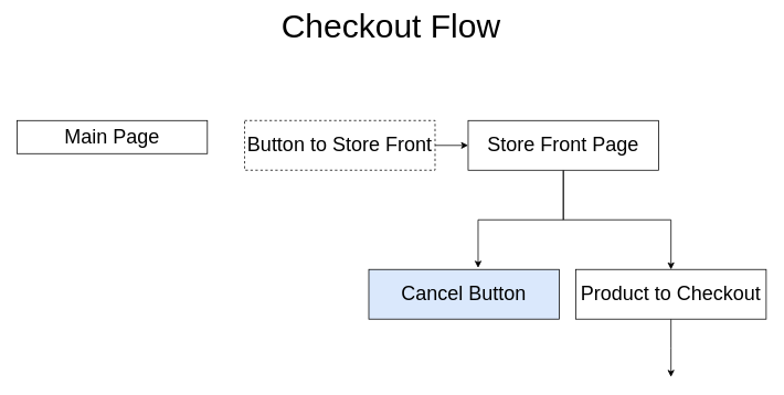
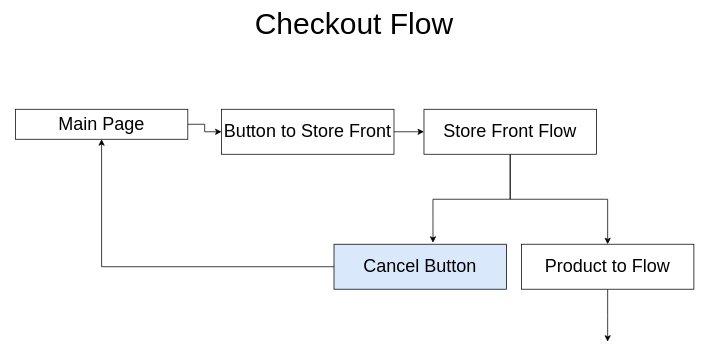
  <mxCell id="0" />
  <mxCell id="1" parent="0" />
  <mxCell id="2" value="Checkout Flow" style="text;html=1;strokeColor=none;fillColor=none;align=center;verticalAlign=middle;whiteSpace=wrap;rounded=0;fontSize=40;" parent="1" vertex="1"><mxGeometry x="302" y="20" width="340" height="20" as="geometry" /></mxCell>
  <mxCell id="3" value="" style="edgeStyle=orthogonalEdgeStyle;rounded=0;orthogonalLoop=1;jettySize=auto;html=1;fontSize=24;" parent="1" source="4" target="7" edge="1"><mxGeometry relative="1" as="geometry" /></mxCell>
- <mxCell id="4" value="Button to Store Front" style="rounded=0;whiteSpace=wrap;html=1;fontSize=24;dashed=1;" parent="1" vertex="1"><mxGeometry x="295" y="145" width="230" height="60" as="geometry" /></mxCell>
+ <mxCell id="4" value="Button to Store Front" style="rounded=0;whiteSpace=wrap;html=1;fontSize=24;" parent="1" vertex="1"><mxGeometry x="295" y="145" width="230" height="60" as="geometry" /></mxCell>
  <mxCell id="5" style="edgeStyle=orthogonalEdgeStyle;rounded=0;orthogonalLoop=1;jettySize=auto;html=1;entryX=0.574;entryY=-0.033;entryDx=0;entryDy=0;entryPerimeter=0;fontSize=24;" parent="1" source="7" target="9" edge="1"><mxGeometry relative="1" as="geometry"><Array as="points"><mxPoint x="680" y="265" /><mxPoint x="577" y="265" /></Array></mxGeometry></mxCell>
  <mxCell id="6" style="edgeStyle=orthogonalEdgeStyle;rounded=0;orthogonalLoop=1;jettySize=auto;html=1;entryX=0.5;entryY=0;entryDx=0;entryDy=0;fontSize=24;" parent="1" source="7" target="13" edge="1"><mxGeometry relative="1" as="geometry" /></mxCell>
- <mxCell id="7" value="Store Front Page" style="rounded=0;whiteSpace=wrap;html=1;fontSize=24;" parent="1" vertex="1"><mxGeometry x="565" y="145" width="230" height="60" as="geometry" /></mxCell>
+ <mxCell id="7" value="Store Front Flow" style="rounded=0;whiteSpace=wrap;html=1;fontSize=24;" parent="1" vertex="1"><mxGeometry x="565" y="145" width="230" height="60" as="geometry" /></mxCell>
+ <mxCell id="8" style="edgeStyle=orthogonalEdgeStyle;rounded=0;orthogonalLoop=1;jettySize=auto;html=1;entryX=0.5;entryY=1;entryDx=0;entryDy=0;fontSize=24;" parent="1" source="9" target="11" edge="1"><mxGeometry relative="1" as="geometry" /></mxCell>
  <mxCell id="9" value="Cancel Button" style="rounded=0;whiteSpace=wrap;html=1;fontSize=24;fillColor=#dae8fc;" parent="1" vertex="1"><mxGeometry x="445" y="325" width="230" height="60" as="geometry" /></mxCell>
+ <mxCell id="10" value="" style="edgeStyle=orthogonalEdgeStyle;rounded=0;orthogonalLoop=1;jettySize=auto;html=1;fontSize=24;" parent="1" source="11" target="4" edge="1"><mxGeometry relative="1" as="geometry" /></mxCell>
  <mxCell id="11" value="Main Page" style="rounded=0;whiteSpace=wrap;html=1;fontSize=24;" parent="1" vertex="1"><mxGeometry x="20" y="145" width="230" height="40" as="geometry" /></mxCell>
  <mxCell id="12" style="edgeStyle=orthogonalEdgeStyle;rounded=0;orthogonalLoop=1;jettySize=auto;html=1;fontSize=24;" parent="1" source="13" edge="1"><mxGeometry relative="1" as="geometry"><mxPoint x="810" y="455" as="targetPoint" /></mxGeometry></mxCell>
- <mxCell id="13" value="Product to Checkout" style="rounded=0;whiteSpace=wrap;html=1;fontSize=24;" parent="1" vertex="1"><mxGeometry x="695" y="325" width="230" height="60" as="geometry" /></mxCell>
+ <mxCell id="13" value="Product to Flow" style="rounded=0;whiteSpace=wrap;html=1;fontSize=24;" parent="1" vertex="1"><mxGeometry x="695" y="325" width="230" height="60" as="geometry" /></mxCell>
